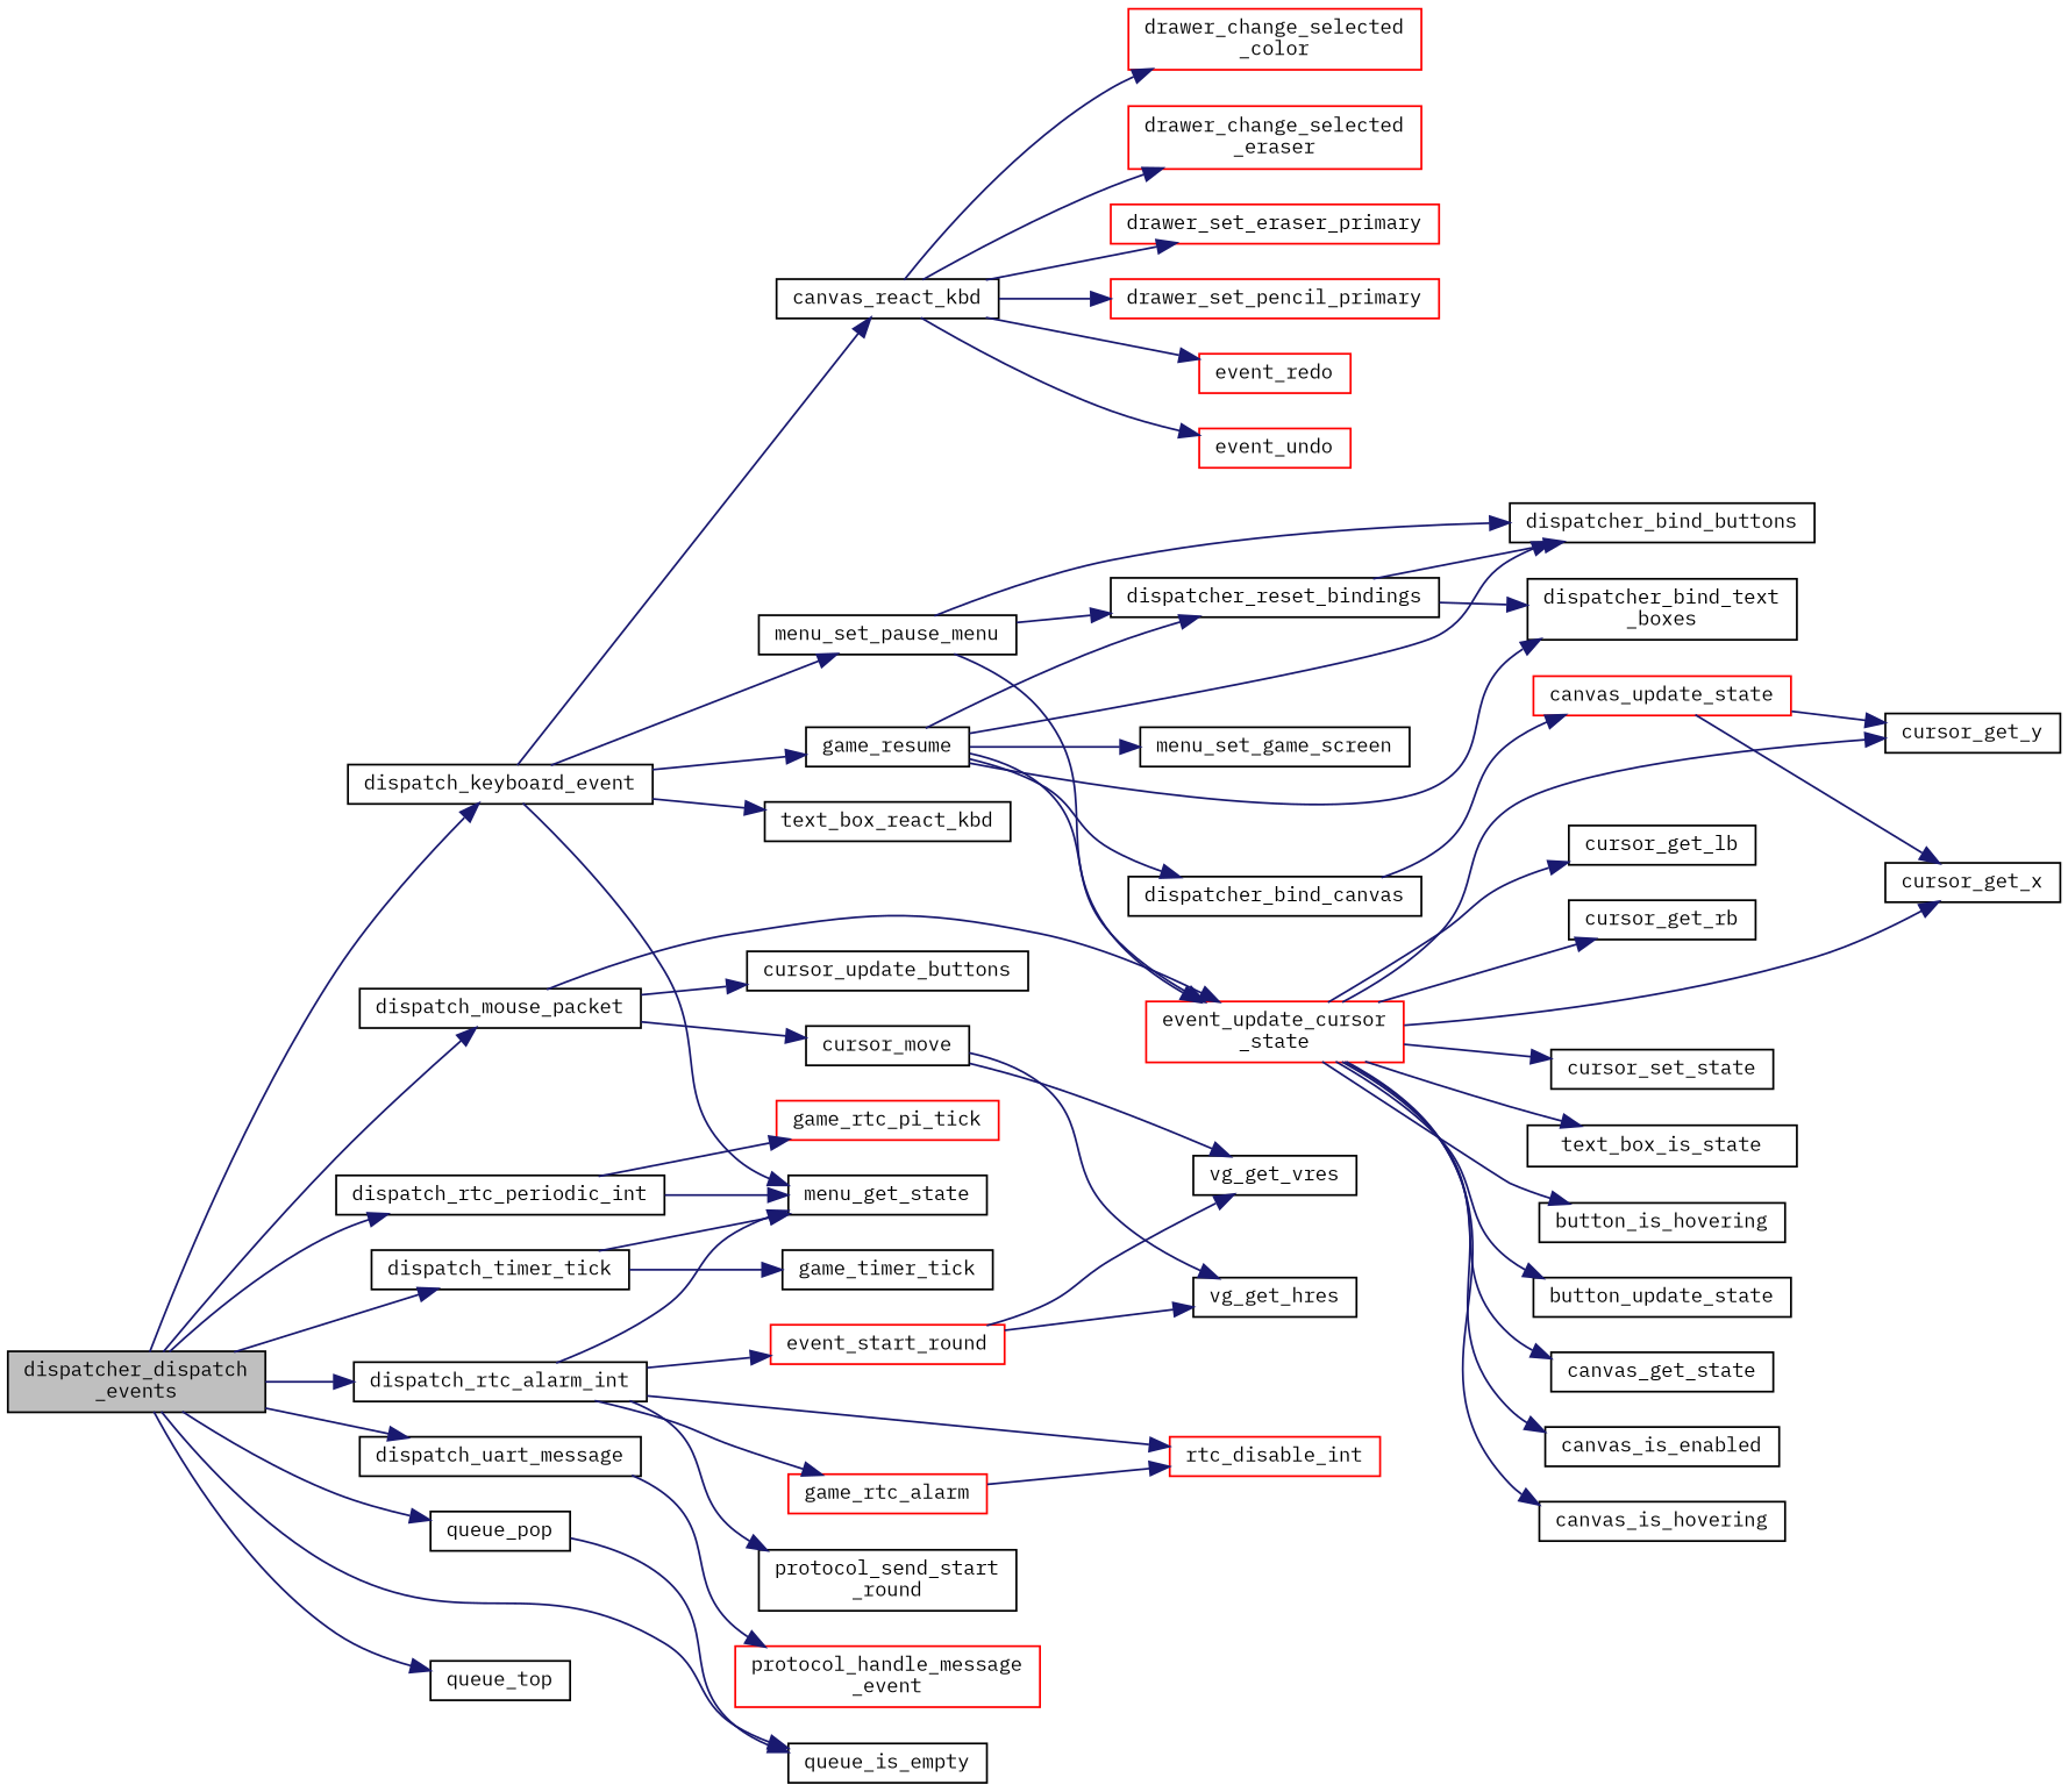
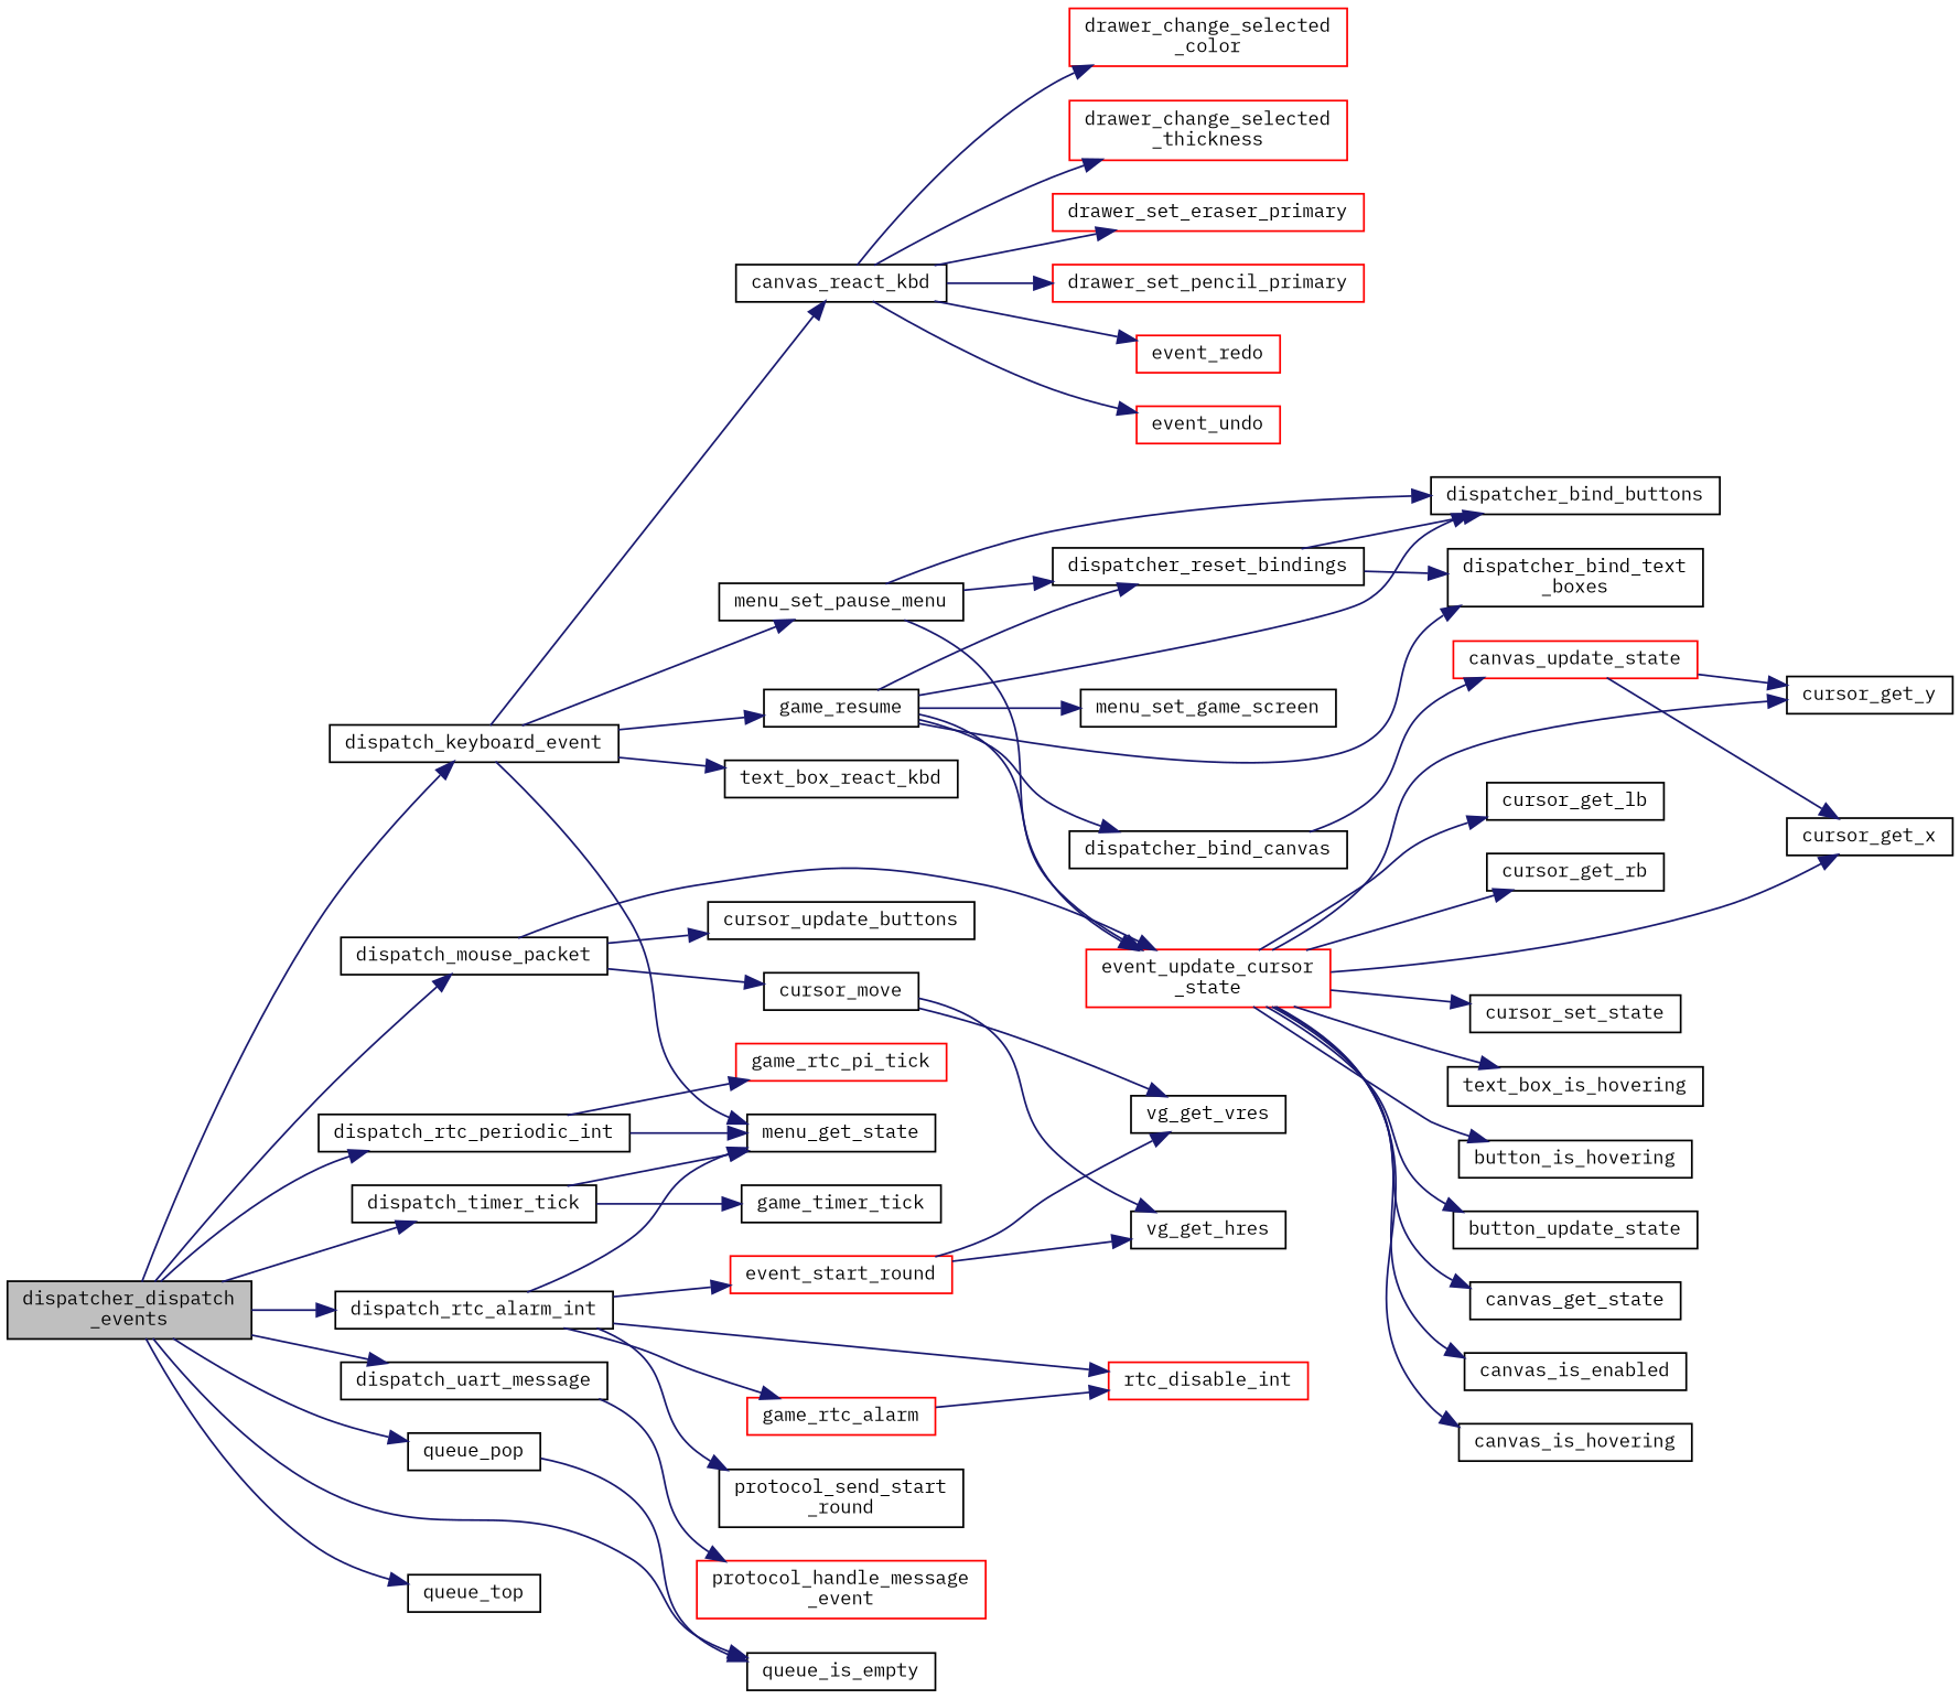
  digraph {
    fontname="IBM Plex Mono"
    rankdir=LR
    node [color=black fillcolor=white fontname="IBM Plex Mono" fontsize=10 shape=record style=filled]
    edge [color=midnightblue fontname="IBM Plex Mono" fontsize=10 labelfontname=Helvetica labelfontsize=10 style=solid]
    n1 [fillcolor=grey75 fontcolor=black height=0.2 label="dispatcher_dispatch\l_events" width=0.4]
    n2 [height=0.2 label=dispatch_keyboard_event width=0.4]
    n3 [height=0.2 label=dispatch_mouse_packet width=0.4]
    n4 [height=0.2 label=dispatch_rtc_alarm_int width=0.4]
    n5 [height=0.2 label=dispatch_rtc_periodic_int width=0.4]
    n6 [height=0.2 label=dispatch_timer_tick width=0.4]
    n7 [height=0.2 label=dispatch_uart_message width=0.4]
    n8 [height=0.2 label=queue_is_empty width=0.4]
    n9 [height=0.2 label=queue_pop width=0.4]
    n10 [height=0.2 label=queue_top width=0.4]
    n11 [height=0.2 label=canvas_react_kbd width=0.4]
    n12 [height=0.2 label=game_resume width=0.4]
    n13 [height=0.2 label=menu_get_state width=0.4]
    n14 [height=0.2 label=menu_set_pause_menu width=0.4]
    n15 [height=0.2 label=text_box_react_kbd width=0.4]
    n16 [color=red height=0.2 label="event_update_cursor\l_state" width=0.4]
    n17 [height=0.2 label=cursor_move width=0.4]
    n18 [height=0.2 label=cursor_update_buttons width=0.4]
    n19 [color=red height=0.2 label=event_start_round width=0.4]
    n20 [color=red height=0.2 label=game_rtc_alarm width=0.4]
    n21 [color=red height=0.2 label=rtc_disable_int width=0.4]
    n22 [height=0.2 label="protocol_send_start\l_round" width=0.4]
    n23 [color=red height=0.2 label=game_rtc_pi_tick width=0.4]
    n24 [height=0.2 label=game_timer_tick width=0.4]
    n25 [color=red height=0.2 label="protocol_handle_message\l_event" width=0.4]
    n26 [color=red height=0.2 label="drawer_change_selected\l_color" width=0.4]
-   n27 [color=red height=0.2 label="drawer_change_selected\l_eraser" width=0.4]
+   n27 [color=red height=0.2 label="drawer_change_selected\l_thickness" width=0.4]
    n28 [color=red height=0.2 label=drawer_set_eraser_primary width=0.4]
    n29 [color=red height=0.2 label=drawer_set_pencil_primary width=0.4]
    n30 [color=red height=0.2 label=event_redo width=0.4]
    n31 [color=red height=0.2 label=event_undo width=0.4]
    n32 [height=0.2 label=dispatcher_bind_buttons width=0.4]
    n33 [height=0.2 label=dispatcher_bind_canvas width=0.4]
    n34 [height=0.2 label="dispatcher_bind_text\l_boxes" width=0.4]
    n35 [height=0.2 label=dispatcher_reset_bindings width=0.4]
    n36 [height=0.2 label=menu_set_game_screen width=0.4]
    n37 [color=red height=0.2 label=canvas_update_state width=0.4]
    n38 [height=0.2 label=cursor_get_x width=0.4]
    n39 [height=0.2 label=cursor_get_y width=0.4]
    n40 [height=0.2 label=button_is_hovering width=0.4]
    n41 [height=0.2 label=button_update_state width=0.4]
    n42 [height=0.2 label=canvas_get_state width=0.4]
    n43 [height=0.2 label=canvas_is_enabled width=0.4]
    n44 [height=0.2 label=canvas_is_hovering width=0.4]
    n45 [height=0.2 label=cursor_get_lb width=0.4]
    n46 [height=0.2 label=cursor_get_rb width=0.4]
    n47 [height=0.2 label=cursor_set_state width=0.4]
-   n48 [height=0.2 label=text_box_is_state width=0.4]
+   n48 [height=0.2 label=text_box_is_hovering width=0.4]
    n49 [height=0.2 label=vg_get_hres width=0.4]
    n50 [height=0.2 label=vg_get_vres width=0.4]
    n1 -> n2
    n1 -> n3
    n1 -> n4
    n1 -> n5
    n1 -> n6
    n1 -> n7
    n1 -> n8
    n1 -> n9
    n1 -> n10
    n2 -> n11
    n2 -> n12
    n2 -> n13
    n2 -> n14
    n2 -> n15
    n3 -> n16
    n3 -> n17
    n3 -> n18
    n4 -> n13
    n4 -> n19
    n4 -> n20
    n4 -> n21
    n4 -> n22
    n5 -> n13
    n5 -> n23
    n6 -> n13
    n6 -> n24
    n7 -> n25
    n9 -> n8
    n11 -> n26
    n11 -> n27
    n11 -> n28
    n11 -> n29
    n11 -> n30
    n11 -> n31
    n12 -> n16
    n12 -> n32
    n12 -> n33
    n12 -> n34
    n12 -> n35
    n12 -> n36
    n14 -> n16
    n14 -> n32
    n14 -> n35
    n16 -> n38
    n16 -> n39
    n16 -> n40
    n16 -> n41
    n16 -> n42
    n16 -> n43
    n16 -> n44
    n16 -> n45
    n16 -> n46
    n16 -> n47
    n16 -> n48
    n17 -> n49
    n17 -> n50
    n19 -> n49
    n19 -> n50
    n20 -> n21
    n33 -> n37
    n35 -> n32
    n35 -> n34
    n37 -> n38
    n37 -> n39
  }
